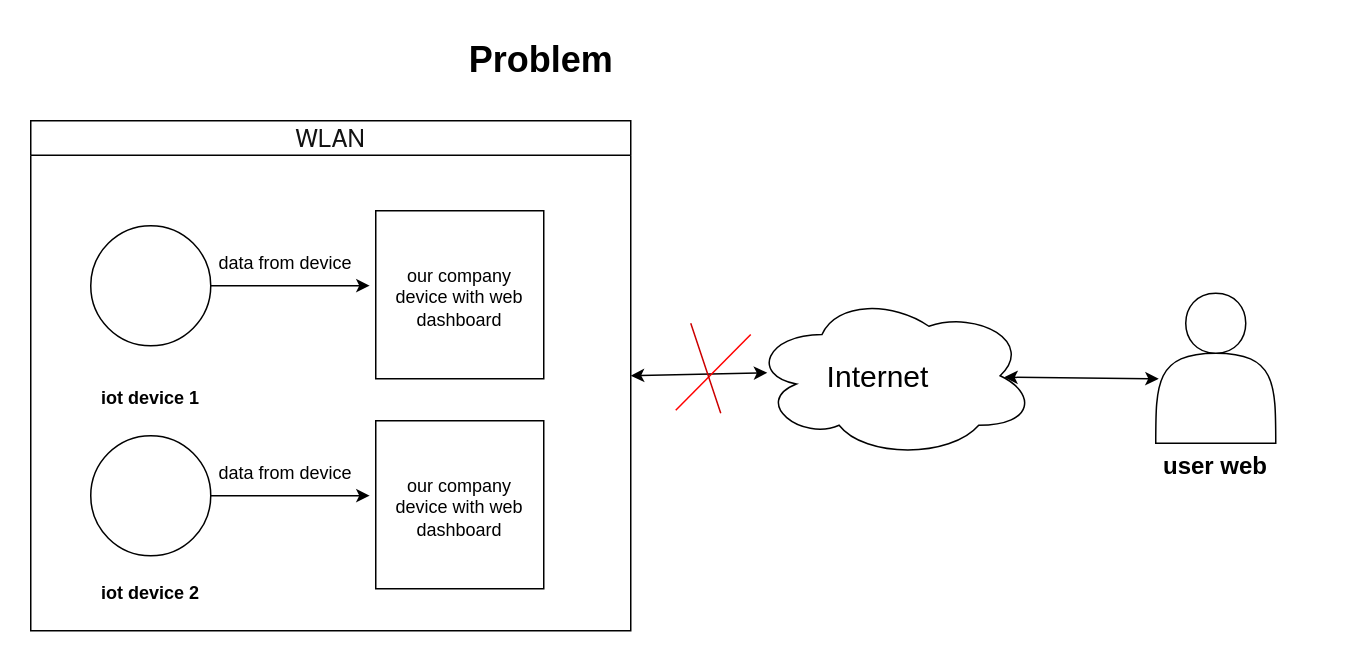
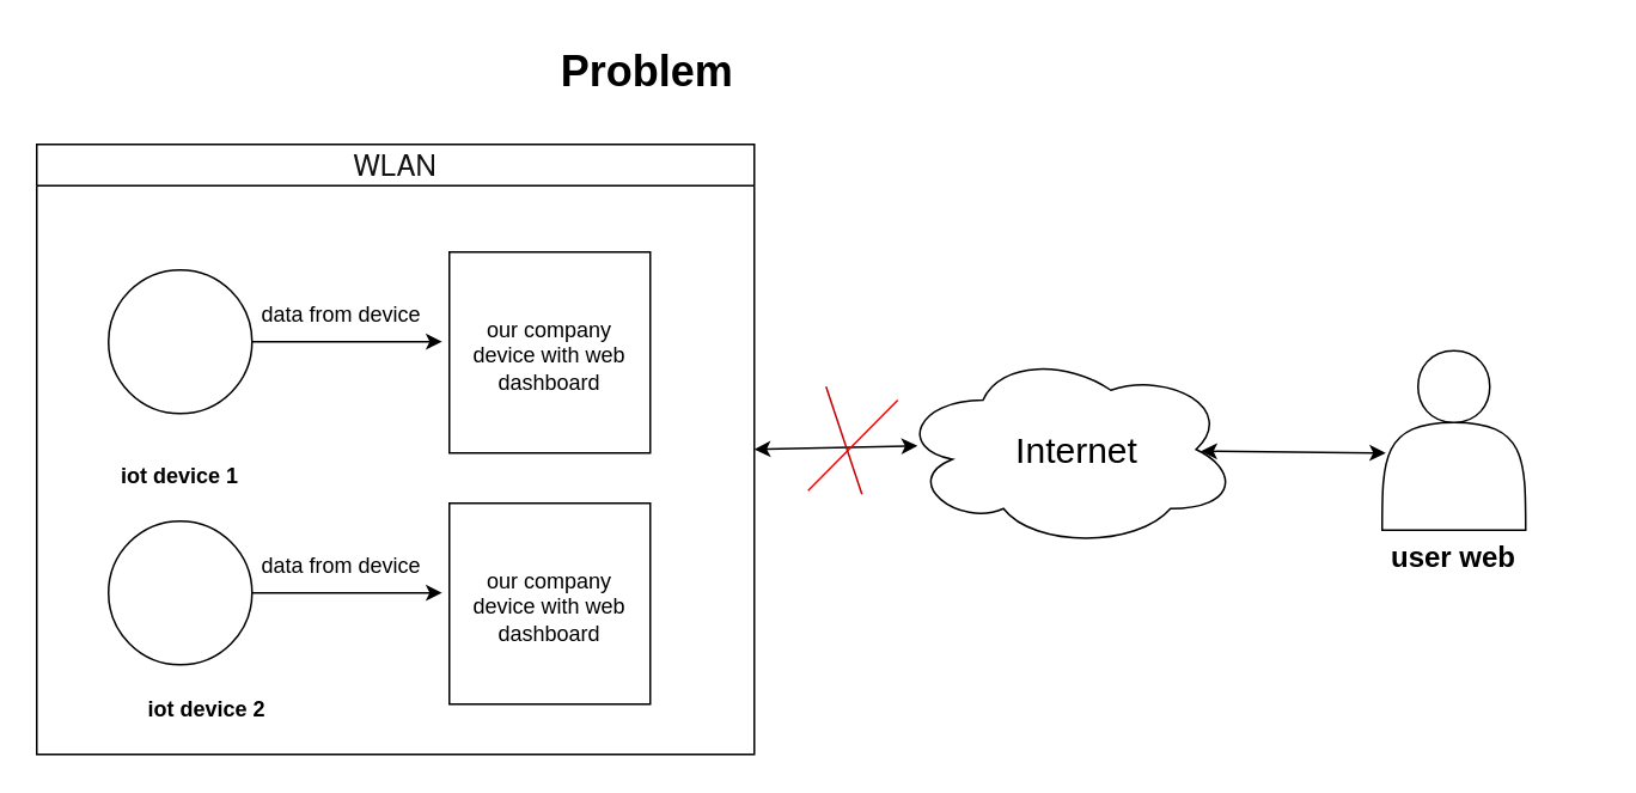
  <mxCell id="0" />
  <mxCell id="1" parent="0" />
  <mxCell id="2" value="&lt;div style=&quot;text-align: start;&quot;&gt;&lt;span style=&quot;background-color: initial; font-size: 16px; white-space-collapse: preserve; font-weight: normal;&quot;&gt;&lt;font color=&quot;#121212&quot; style=&quot;&quot; face=&quot;Google Sans, Helvetica Neue, sans-serif&quot;&gt;WLAN&lt;/font&gt;&lt;/span&gt;&lt;/div&gt;" style="swimlane;whiteSpace=wrap;html=1;" vertex="1" parent="1"><mxGeometry x="20" y="80" width="400" height="340" as="geometry" /></mxCell>
  <mxCell id="3" value="" style="ellipse;whiteSpace=wrap;html=1;aspect=fixed;" vertex="1" parent="2"><mxGeometry x="40" y="70" width="80" height="80" as="geometry" /></mxCell>
  <mxCell id="4" value="iot device 1" style="text;html=1;align=center;verticalAlign=middle;whiteSpace=wrap;rounded=0;fontStyle=1" vertex="1" parent="2"><mxGeometry x="10" y="170" width="140" height="30" as="geometry" /></mxCell>
  <mxCell id="5" value="" style="whiteSpace=wrap;html=1;aspect=fixed;" vertex="1" parent="2"><mxGeometry x="230" y="60" width="112" height="112" as="geometry" /></mxCell>
  <mxCell id="6" value="" style="endArrow=classic;html=1;rounded=0;exitX=1;exitY=0.5;exitDx=0;exitDy=0;entryX=-0.036;entryY=0.446;entryDx=0;entryDy=0;entryPerimeter=0;" edge="1" parent="2" source="3" target="5"><mxGeometry width="50" height="50" relative="1" as="geometry"><mxPoint x="160" y="210" as="sourcePoint" /><mxPoint x="220" y="180" as="targetPoint" /></mxGeometry></mxCell>
  <mxCell id="7" value="data from device" style="text;html=1;align=center;verticalAlign=middle;whiteSpace=wrap;rounded=0;" vertex="1" parent="2"><mxGeometry x="100" y="80" width="140" height="30" as="geometry" /></mxCell>
  <mxCell id="8" value="our company device with web dashboard" style="text;html=1;align=center;verticalAlign=middle;whiteSpace=wrap;rounded=0;" vertex="1" parent="2"><mxGeometry x="239" y="85" width="94" height="65" as="geometry" /></mxCell>
  <mxCell id="9" value="" style="ellipse;whiteSpace=wrap;html=1;aspect=fixed;" vertex="1" parent="2"><mxGeometry x="40" y="210" width="80" height="80" as="geometry" /></mxCell>
  <mxCell id="10" value="" style="whiteSpace=wrap;html=1;aspect=fixed;" vertex="1" parent="2"><mxGeometry x="230" y="200" width="112" height="112" as="geometry" /></mxCell>
  <mxCell id="11" value="" style="endArrow=classic;html=1;rounded=0;exitX=1;exitY=0.5;exitDx=0;exitDy=0;entryX=-0.036;entryY=0.446;entryDx=0;entryDy=0;entryPerimeter=0;" edge="1" parent="2" source="9" target="10"><mxGeometry width="50" height="50" relative="1" as="geometry"><mxPoint x="160" y="350" as="sourcePoint" /><mxPoint x="220" y="320" as="targetPoint" /></mxGeometry></mxCell>
  <mxCell id="12" value="data from device" style="text;html=1;align=center;verticalAlign=middle;whiteSpace=wrap;rounded=0;" vertex="1" parent="2"><mxGeometry x="100" y="220" width="140" height="30" as="geometry" /></mxCell>
  <mxCell id="13" value="our company device with web dashboard" style="text;html=1;align=center;verticalAlign=middle;whiteSpace=wrap;rounded=0;" vertex="1" parent="2"><mxGeometry x="239" y="225" width="94" height="65" as="geometry" /></mxCell>
- <mxCell id="14" value="iot device 2" style="text;html=1;align=center;verticalAlign=middle;whiteSpace=wrap;rounded=0;fontStyle=1" vertex="1" parent="2"><mxGeometry x="10" y="300" width="140" height="30" as="geometry" /></mxCell>
+ <mxCell id="14" value="iot device 2" style="text;html=1;align=center;verticalAlign=middle;whiteSpace=wrap;rounded=0;fontStyle=1" vertex="1" parent="2"><mxGeometry x="25" y="300" width="140" height="30" as="geometry" /></mxCell>
  <mxCell id="15" value="" style="ellipse;shape=cloud;whiteSpace=wrap;html=1;" vertex="1" parent="1"><mxGeometry x="500" y="195" width="190" height="110" as="geometry" /></mxCell>
- <mxCell id="16" value="&lt;font style=&quot;font-size: 20px;&quot;&gt;Internet&lt;/font&gt;" style="text;html=1;align=center;verticalAlign=middle;whiteSpace=wrap;rounded=0;" vertex="1" parent="1"><mxGeometry x="535" y="222.5" width="100" height="55" as="geometry" /></mxCell>
+ <mxCell id="16" value="&lt;font style=&quot;font-size: 20px;&quot;&gt;Internet&lt;/font&gt;" style="text;html=1;align=center;verticalAlign=middle;whiteSpace=wrap;rounded=0;" vertex="1" parent="1"><mxGeometry x="550" y="222.5" width="100" height="55" as="geometry" /></mxCell>
  <mxCell id="17" value="" style="shape=actor;whiteSpace=wrap;html=1;" vertex="1" parent="1"><mxGeometry x="770" y="195" width="80" height="100" as="geometry" /></mxCell>
  <mxCell id="18" value="&lt;font size=&quot;1&quot; style=&quot;&quot;&gt;&lt;b style=&quot;font-size: 16px;&quot;&gt;user web&lt;/b&gt;&lt;/font&gt;" style="text;html=1;align=center;verticalAlign=middle;whiteSpace=wrap;rounded=0;" vertex="1" parent="1"><mxGeometry x="730" y="295" width="160" height="30" as="geometry" /></mxCell>
  <mxCell id="19" value="" style="endArrow=classic;startArrow=classic;html=1;rounded=0;exitX=1;exitY=0.5;exitDx=0;exitDy=0;entryX=0.058;entryY=0.482;entryDx=0;entryDy=0;entryPerimeter=0;" edge="1" parent="1" source="2" target="15"><mxGeometry width="50" height="50" relative="1" as="geometry"><mxPoint x="440" y="280" as="sourcePoint" /><mxPoint x="490" y="230" as="targetPoint" /></mxGeometry></mxCell>
  <mxCell id="20" value="" style="endArrow=classic;startArrow=classic;html=1;rounded=0;exitX=1;exitY=0.5;exitDx=0;exitDy=0;entryX=0.025;entryY=0.57;entryDx=0;entryDy=0;entryPerimeter=0;" edge="1" parent="1" target="17"><mxGeometry width="50" height="50" relative="1" as="geometry"><mxPoint x="669" y="251" as="sourcePoint" /><mxPoint x="760" y="249" as="targetPoint" /></mxGeometry></mxCell>
  <mxCell id="21" value="" style="endArrow=none;html=1;rounded=0;fontColor=#CC0000;strokeColor=#FF0000;" edge="1" parent="1"><mxGeometry width="50" height="50" relative="1" as="geometry"><mxPoint x="450" y="273" as="sourcePoint" /><mxPoint x="500" y="222.5" as="targetPoint" /></mxGeometry></mxCell>
  <mxCell id="22" value="" style="endArrow=none;html=1;rounded=0;fontColor=#CC0000;labelBackgroundColor=#CC0000;strokeColor=#CC0000;" edge="1" parent="1"><mxGeometry width="50" height="50" relative="1" as="geometry"><mxPoint x="460" y="215" as="sourcePoint" /><mxPoint x="480" y="275" as="targetPoint" /></mxGeometry></mxCell>
  <mxCell id="23" value="Problem" style="text;strokeColor=none;fillColor=none;html=1;fontSize=24;fontStyle=1;verticalAlign=middle;align=center;" vertex="1" parent="1"><mxGeometry x="310" y="20" width="100" height="40" as="geometry" /></mxCell>
